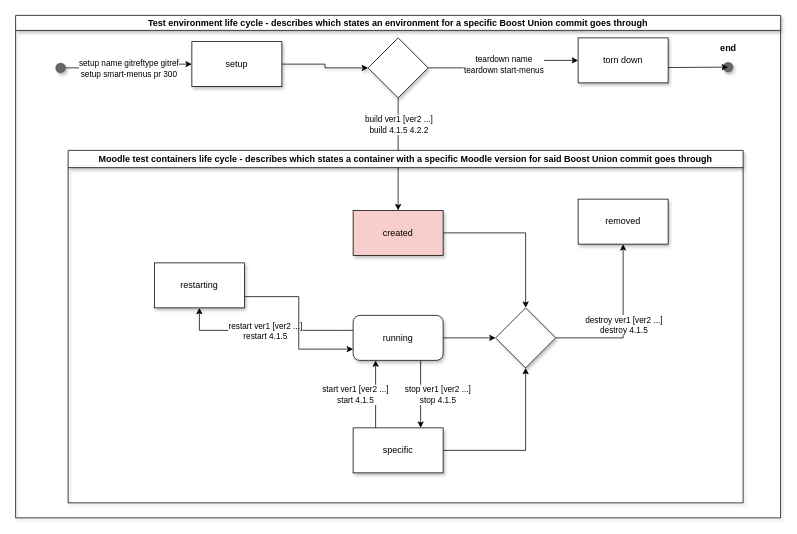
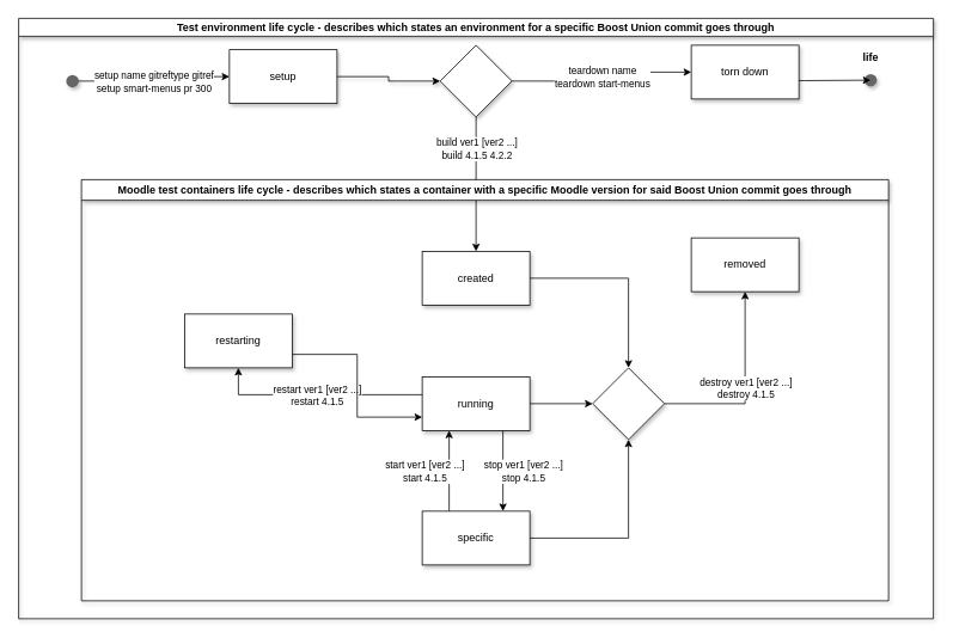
  <mxCell id="0" />
  <mxCell id="1" parent="0" />
  <mxCell id="2" value="&lt;div&gt;Test environment life cycle - describes which states an environment for a specific Boost Union commit goes through&lt;br&gt;&lt;/div&gt;" style="swimlane;whiteSpace=wrap;html=1;startSize=20;shadow=1;swimlaneLine=1;" vertex="1" parent="1"><mxGeometry x="20" y="20" width="1020" height="670" as="geometry" /></mxCell>
  <mxCell id="3" value="" style="shape=waypoint;size=6;pointerEvents=1;points=[];resizable=0;rotatable=0;perimeter=centerPerimeter;snapToPoint=1;rounded=0;strokeWidth=5;perimeterSpacing=0;shadow=1;fillColor=#f5f5f5;fontColor=#333333;strokeColor=#666666;" vertex="1" parent="2"><mxGeometry x="940" y="59" width="20" height="20" as="geometry" /></mxCell>
  <mxCell id="4" value="" style="shape=waypoint;sketch=0;size=6;pointerEvents=1;points=[];fillColor=default;resizable=0;rotatable=0;perimeter=centerPerimeter;snapToPoint=1;rounded=0;strokeColor=none;gradientColor=none;" vertex="1" parent="2"><mxGeometry x="184" y="60" width="20" height="20" as="geometry" /></mxCell>
  <mxCell id="5" style="edgeStyle=orthogonalEdgeStyle;rounded=0;orthogonalLoop=1;jettySize=auto;html=1;" edge="1" parent="2" source="7" target="9"><mxGeometry relative="1" as="geometry" /></mxCell>
  <mxCell id="6" value="&lt;div&gt;setup name gitreftype gitref&lt;br&gt;setup smart-menus pr 300&lt;/div&gt;" style="edgeLabel;html=1;align=center;verticalAlign=middle;resizable=0;points=[];labelPosition=center;verticalLabelPosition=middle;labelBorderColor=none;" vertex="1" connectable="0" parent="5"><mxGeometry relative="1" as="geometry"><mxPoint as="offset" /></mxGeometry></mxCell>
  <mxCell id="7" value="" style="shape=waypoint;sketch=0;size=6;pointerEvents=1;points=[];fillColor=#f5f5f5;resizable=0;rotatable=0;perimeter=centerPerimeter;snapToPoint=1;rounded=0;strokeWidth=5;strokeColor=#666666;fillStyle=solid;shadow=1;fontColor=#333333;" vertex="1" parent="2"><mxGeometry x="50" y="60" width="20" height="20" as="geometry" /></mxCell>
  <mxCell id="8" value="" style="edgeStyle=orthogonalEdgeStyle;rounded=0;orthogonalLoop=1;jettySize=auto;html=1;shadow=1;" edge="1" parent="2" source="9" target="12"><mxGeometry relative="1" as="geometry" /></mxCell>
  <mxCell id="9" value="&lt;div&gt;setup&lt;/div&gt;" style="rounded=0;whiteSpace=wrap;html=1;shadow=1;" vertex="1" parent="2"><mxGeometry x="235" y="35" width="120" height="60" as="geometry" /></mxCell>
  <mxCell id="10" style="edgeStyle=orthogonalEdgeStyle;rounded=0;orthogonalLoop=1;jettySize=auto;html=1;exitX=0.5;exitY=1;exitDx=0;exitDy=0;entryX=0.5;entryY=0;entryDx=0;entryDy=0;" edge="1" parent="2" source="12" target="19"><mxGeometry relative="1" as="geometry"><Array as="points"><mxPoint x="510" y="230" /></Array></mxGeometry></mxCell>
  <mxCell id="11" value="build ver1 [ver2 ...]&lt;div&gt;build 4.1.5 4.2.2&lt;/div&gt;" style="edgeLabel;html=1;align=center;verticalAlign=middle;resizable=0;points=[];" vertex="1" connectable="0" parent="10"><mxGeometry relative="1" as="geometry"><mxPoint y="-40" as="offset" /></mxGeometry></mxCell>
  <mxCell id="12" value="" style="rhombus;whiteSpace=wrap;html=1;rounded=0;shadow=1;" vertex="1" parent="2"><mxGeometry x="470" y="30" width="80" height="80" as="geometry" /></mxCell>
  <mxCell id="13" value="" style="edgeStyle=orthogonalEdgeStyle;rounded=0;orthogonalLoop=1;jettySize=auto;html=1;" edge="1" parent="2" target="3"><mxGeometry relative="1" as="geometry"><mxPoint x="810" y="69" as="sourcePoint" /></mxGeometry></mxCell>
  <mxCell id="14" value="torn down" style="whiteSpace=wrap;html=1;rounded=0;glass=0;shadow=1;" vertex="1" parent="2"><mxGeometry x="750" y="30" width="120" height="60" as="geometry" /></mxCell>
  <mxCell id="15" value="" style="edgeStyle=orthogonalEdgeStyle;rounded=0;orthogonalLoop=1;jettySize=auto;html=1;" edge="1" parent="2" source="12" target="14"><mxGeometry relative="1" as="geometry" /></mxCell>
  <mxCell id="16" value="teardown name&lt;br&gt;teardown start-menus" style="edgeLabel;html=1;align=center;verticalAlign=middle;resizable=0;points=[];" vertex="1" connectable="0" parent="15"><mxGeometry relative="1" as="geometry"><mxPoint as="offset" /></mxGeometry></mxCell>
  <mxCell id="17" value="&lt;div&gt;Moodle test containers life cycle - describes which states a container with a specific Moodle version for said Boost Union commit goes through&lt;/div&gt;" style="swimlane;whiteSpace=wrap;html=1;shadow=1;" vertex="1" parent="2"><mxGeometry x="70" y="180" width="900" height="470" as="geometry"><mxRectangle x="140" y="180" width="850" height="30" as="alternateBounds" /></mxGeometry></mxCell>
  <mxCell id="18" style="edgeStyle=orthogonalEdgeStyle;rounded=0;orthogonalLoop=1;jettySize=auto;html=1;entryX=0.5;entryY=0;entryDx=0;entryDy=0;" edge="1" parent="17" source="19" target="35"><mxGeometry relative="1" as="geometry"><mxPoint x="600" y="110" as="targetPoint" /></mxGeometry></mxCell>
- <mxCell id="19" value="created" style="rounded=0;whiteSpace=wrap;html=1;rotation=0;shadow=1;fillColor=#f8cecc;" vertex="1" parent="17"><mxGeometry x="380" y="80" width="120" height="60" as="geometry" /></mxCell>
+ <mxCell id="19" value="created" style="rounded=0;whiteSpace=wrap;html=1;rotation=0;shadow=1;" vertex="1" parent="17"><mxGeometry x="380" y="80" width="120" height="60" as="geometry" /></mxCell>
  <mxCell id="20" value="&lt;div&gt;removed&lt;/div&gt;" style="whiteSpace=wrap;html=1;rounded=0;shadow=1;" vertex="1" parent="17"><mxGeometry x="680" y="65" width="120" height="60" as="geometry" /></mxCell>
  <mxCell id="21" value="" style="edgeStyle=orthogonalEdgeStyle;rounded=0;orthogonalLoop=1;jettySize=auto;html=1;" edge="1" parent="17" source="26" target="28"><mxGeometry relative="1" as="geometry"><Array as="points"><mxPoint x="360" y="240" /><mxPoint x="360" y="240" /></Array></mxGeometry></mxCell>
  <mxCell id="22" value="restart ver1 [ver2 ...]&lt;br&gt;restart 4.1.5" style="edgeLabel;html=1;align=center;verticalAlign=middle;resizable=0;points=[];" vertex="1" connectable="0" parent="21"><mxGeometry relative="1" as="geometry"><mxPoint as="offset" /></mxGeometry></mxCell>
  <mxCell id="23" value="" style="edgeStyle=orthogonalEdgeStyle;rounded=0;orthogonalLoop=1;jettySize=auto;html=1;" edge="1" parent="17" source="26" target="32"><mxGeometry relative="1" as="geometry"><Array as="points"><mxPoint x="470" y="360" /><mxPoint x="470" y="360" /></Array></mxGeometry></mxCell>
  <mxCell id="24" value="&lt;div&gt;stop ver1 [ver2 ...]&lt;/div&gt;stop 4.1.5" style="edgeLabel;html=1;align=center;verticalAlign=middle;resizable=0;points=[];" vertex="1" connectable="0" parent="23"><mxGeometry relative="1" as="geometry"><mxPoint x="22" as="offset" /></mxGeometry></mxCell>
  <mxCell id="25" value="" style="edgeStyle=orthogonalEdgeStyle;rounded=0;orthogonalLoop=1;jettySize=auto;html=1;" edge="1" parent="17" source="26" target="35"><mxGeometry relative="1" as="geometry" /></mxCell>
- <mxCell id="26" value="&lt;div&gt;running&lt;/div&gt;" style="whiteSpace=wrap;html=1;shadow=1;rounded=1;" vertex="1" parent="17"><mxGeometry x="380" y="220" width="120" height="60" as="geometry" /></mxCell>
+ <mxCell id="26" value="&lt;div&gt;running&lt;/div&gt;" style="whiteSpace=wrap;html=1;rounded=0;shadow=1;" vertex="1" parent="17"><mxGeometry x="380" y="220" width="120" height="60" as="geometry" /></mxCell>
  <mxCell id="27" style="edgeStyle=orthogonalEdgeStyle;rounded=0;orthogonalLoop=1;jettySize=auto;html=1;exitX=1;exitY=0.75;exitDx=0;exitDy=0;entryX=0;entryY=0.75;entryDx=0;entryDy=0;" edge="1" parent="17" source="28" target="26"><mxGeometry relative="1" as="geometry" /></mxCell>
  <mxCell id="28" value="&lt;div&gt;restarting&lt;/div&gt;" style="whiteSpace=wrap;html=1;rounded=0;shadow=1;" vertex="1" parent="17"><mxGeometry x="115" y="150" width="120" height="60" as="geometry" /></mxCell>
  <mxCell id="29" style="edgeStyle=orthogonalEdgeStyle;rounded=0;orthogonalLoop=1;jettySize=auto;html=1;exitX=1;exitY=0.5;exitDx=0;exitDy=0;entryX=0.5;entryY=1;entryDx=0;entryDy=0;" edge="1" parent="17" source="32" target="35"><mxGeometry relative="1" as="geometry" /></mxCell>
  <mxCell id="30" style="edgeStyle=orthogonalEdgeStyle;rounded=0;orthogonalLoop=1;jettySize=auto;html=1;exitX=0.25;exitY=0;exitDx=0;exitDy=0;entryX=0.25;entryY=1;entryDx=0;entryDy=0;" edge="1" parent="17" source="32" target="26"><mxGeometry relative="1" as="geometry" /></mxCell>
  <mxCell id="31" value="start ver1 [ver2 ...]&lt;br&gt;&lt;div&gt;start 4.1.5&lt;/div&gt;" style="edgeLabel;html=1;align=center;verticalAlign=middle;resizable=0;points=[];" vertex="1" connectable="0" parent="30"><mxGeometry relative="1" as="geometry"><mxPoint x="-28" as="offset" /></mxGeometry></mxCell>
  <mxCell id="32" value="specific" style="whiteSpace=wrap;html=1;rounded=0;shadow=1;" vertex="1" parent="17"><mxGeometry x="380" y="370" width="120" height="60" as="geometry" /></mxCell>
  <mxCell id="33" style="edgeStyle=orthogonalEdgeStyle;rounded=0;orthogonalLoop=1;jettySize=auto;html=1;exitX=1;exitY=0.5;exitDx=0;exitDy=0;" edge="1" parent="17" source="35" target="20"><mxGeometry relative="1" as="geometry" /></mxCell>
  <mxCell id="34" value="destroy ver1 [ver2 ...] &lt;br&gt;destroy 4.1.5" style="edgeLabel;html=1;align=center;verticalAlign=middle;resizable=0;points=[];" vertex="1" connectable="0" parent="33"><mxGeometry relative="1" as="geometry"><mxPoint as="offset" /></mxGeometry></mxCell>
  <mxCell id="35" value="" style="rhombus;whiteSpace=wrap;html=1;rounded=0;shadow=1;" vertex="1" parent="17"><mxGeometry x="570" y="210" width="80" height="80" as="geometry" /></mxCell>
- <mxCell id="36" value="&lt;div&gt;&lt;b&gt;end&lt;/b&gt;&lt;/div&gt;" style="text;html=1;align=center;verticalAlign=middle;resizable=0;points=[];autosize=1;strokeColor=none;fillColor=none;" vertex="1" parent="2"><mxGeometry x="930" y="29" width="40" height="30" as="geometry" /></mxCell>
+ <mxCell id="36" value="&lt;div&gt;&lt;b&gt;life&lt;/b&gt;&lt;/div&gt;" style="text;html=1;align=center;verticalAlign=middle;resizable=0;points=[];autosize=1;strokeColor=none;fillColor=none;" vertex="1" parent="2"><mxGeometry x="930" y="29" width="40" height="30" as="geometry" /></mxCell>
